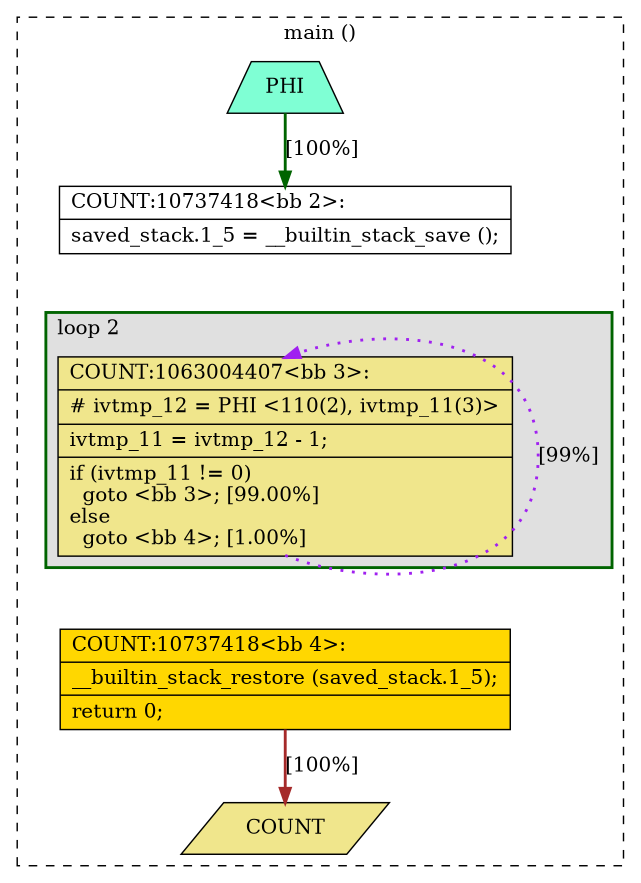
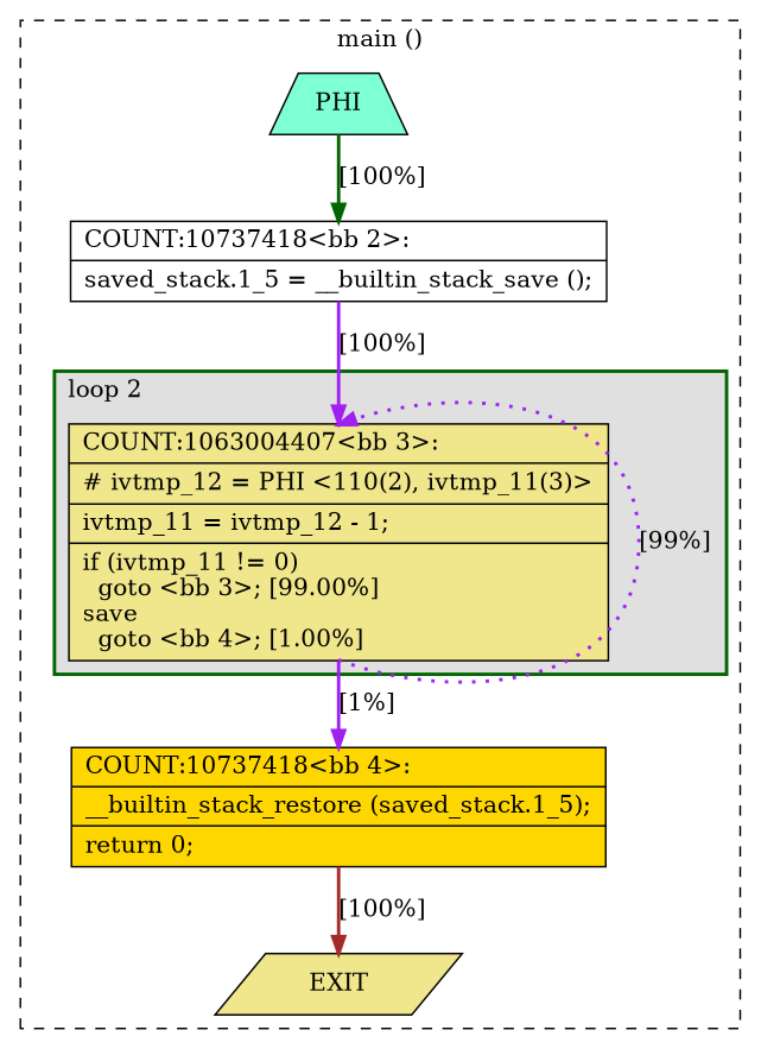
  digraph {
    node [fillcolor=khaki shape=record style=filled]
    edge [color=purple constraint=true headport=n style="solid,bold" tailport=s weight=10]
-   n1 [label="{COUNT:1063004407\<bb\ 3\>:\l|#\ ivtmp_12\ =\ PHI\ \<110(2),\ ivtmp_11(3)\>\l|ivtmp_11\ =\ ivtmp_12\ -\ 1;\l|if\ (ivtmp_11\ !=\ 0)\l\ \ goto\ \<bb\ 3\>;\ [99.00%]\lelse\l\ \ goto\ \<bb\ 4\>;\ [1.00%]\l}"]
+   n1 [label="{COUNT:1063004407\<bb\ 3\>:\l|#\ ivtmp_12\ =\ PHI\ \<110(2),\ ivtmp_11(3)\>\l|ivtmp_11\ =\ ivtmp_12\ -\ 1;\l|if\ (ivtmp_11\ !=\ 0)\l\ \ goto\ \<bb\ 3\>;\ [99.00%]\lsave\l\ \ goto\ \<bb\ 4\>;\ [1.00%]\l}"]
    n2 [fillcolor=gold label="{COUNT:10737418\<bb\ 4\>:\l|__builtin_stack_restore\ (saved_stack.1_5);\l|return\ 0;\l}"]
    n3 [fillcolor=aquamarine label=PHI shape=trapezium]
-   n4 [label=COUNT shape=parallelogram]
+   n4 [label=EXIT shape=parallelogram]
    n5 [fillcolor=white label="{COUNT:10737418\<bb\ 2\>:\l|saved_stack.1_5\ =\ __builtin_stack_save\ ();\l}"]
    subgraph cluster_1 {
      color=black
      label="main ()"
      style=dashed
      n2
      n3
      n4
      n5
      subgraph cluster_2 {
        color=darkgreen
        fillcolor=grey88
        label="loop 2"
        labeljust=l
        penwidth=2
        style=filled
        n1
      }
    }
    n1 -> n1 [constraint=false label="[99%]" style="dotted,bold"]
+   n1 -> n2 [label="[1%]"]
    n2 -> n4 [color=brown label="[100%]"]
    n3 -> n4 [style=invis color="" weight=""]
    n3 -> n5 [color=darkgreen label="[100%]" weight=100]
+   n5 -> n1 [label="[100%]" weight=100]
  }
